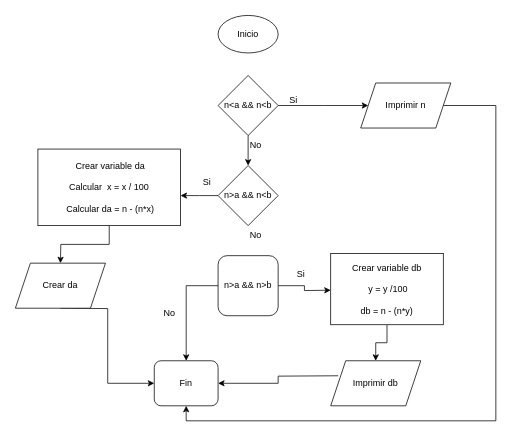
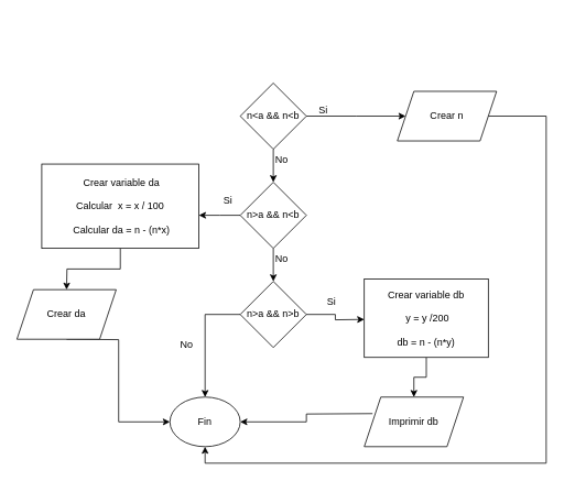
  <mxCell id="0" />
  <mxCell id="1" parent="0" />
- <mxCell id="2" value="Inicio" style="ellipse;whiteSpace=wrap;html=1;" parent="1" vertex="1"><mxGeometry x="290" width="80" height="50" as="geometry" y="20" /></mxCell>
  <mxCell id="3" style="edgeStyle=orthogonalEdgeStyle;rounded=0;orthogonalLoop=1;jettySize=auto;html=1;exitX=1;exitY=0.5;exitDx=0;exitDy=0;" parent="1" source="5" edge="1"><mxGeometry relative="1" as="geometry"><mxPoint x="490" y="140" as="targetPoint" /></mxGeometry></mxCell>
  <mxCell id="4" style="edgeStyle=orthogonalEdgeStyle;rounded=0;orthogonalLoop=1;jettySize=auto;html=1;exitX=0.5;exitY=1;exitDx=0;exitDy=0;entryX=0.5;entryY=0;entryDx=0;entryDy=0;" parent="1" source="5" target="9" edge="1"><mxGeometry relative="1" as="geometry" /></mxCell>
  <mxCell id="5" value="n&amp;lt;a &amp;amp;&amp;amp; n&amp;lt;b" style="rhombus;whiteSpace=wrap;html=1;" parent="1" vertex="1"><mxGeometry x="290" y="100" width="80" height="80" as="geometry" /></mxCell>
  <mxCell id="6" value="Si" style="text;html=1;align=center;verticalAlign=middle;resizable=0;points=[];autosize=1;strokeColor=none;fillColor=none;" parent="1" vertex="1"><mxGeometry x="375" y="118" width="30" height="30" as="geometry" /></mxCell>
  <mxCell id="7" style="edgeStyle=orthogonalEdgeStyle;rounded=0;orthogonalLoop=1;jettySize=auto;html=1;exitX=0;exitY=0.5;exitDx=0;exitDy=0;" parent="1" source="9" edge="1"><mxGeometry relative="1" as="geometry"><mxPoint x="240" y="260" as="targetPoint" /></mxGeometry></mxCell>
+ <mxCell id="8" style="edgeStyle=orthogonalEdgeStyle;rounded=0;orthogonalLoop=1;jettySize=auto;html=1;exitX=0.5;exitY=1;exitDx=0;exitDy=0;" parent="1" source="9" target="14" edge="1"><mxGeometry relative="1" as="geometry" /></mxCell>
  <mxCell id="9" value="n&amp;gt;a &amp;amp;&amp;amp; n&amp;lt;b" style="rhombus;whiteSpace=wrap;html=1;" parent="1" vertex="1"><mxGeometry x="290" y="220" width="80" height="80" as="geometry" /></mxCell>
  <mxCell id="10" style="edgeStyle=orthogonalEdgeStyle;rounded=0;orthogonalLoop=1;jettySize=auto;html=1;exitX=0.5;exitY=1;exitDx=0;exitDy=0;entryX=0;entryY=0.5;entryDx=0;entryDy=0;" parent="1" target="18" edge="1"><mxGeometry relative="1" as="geometry"><mxPoint x="80" y="410" as="sourcePoint" /></mxGeometry></mxCell>
  <mxCell id="11" value="Si" style="text;html=1;align=center;verticalAlign=middle;resizable=0;points=[];autosize=1;strokeColor=none;fillColor=none;" parent="1" vertex="1"><mxGeometry x="260" y="228" width="30" height="30" as="geometry" /></mxCell>
  <mxCell id="12" style="edgeStyle=orthogonalEdgeStyle;rounded=0;orthogonalLoop=1;jettySize=auto;html=1;exitX=1;exitY=0.5;exitDx=0;exitDy=0;" parent="1" source="14" edge="1"><mxGeometry relative="1" as="geometry"><mxPoint x="440" y="386" as="targetPoint" /></mxGeometry></mxCell>
  <mxCell id="13" style="edgeStyle=orthogonalEdgeStyle;rounded=0;orthogonalLoop=1;jettySize=auto;html=1;exitX=0;exitY=0.5;exitDx=0;exitDy=0;entryX=0.5;entryY=0;entryDx=0;entryDy=0;" parent="1" source="14" target="18" edge="1"><mxGeometry relative="1" as="geometry" /></mxCell>
- <mxCell id="14" value="n&amp;gt;a &amp;amp;&amp;amp; n&amp;gt;b" style="whiteSpace=wrap;html=1;rounded=1;" parent="1" vertex="1"><mxGeometry x="290" y="340" width="80" height="80" as="geometry" /></mxCell>
+ <mxCell id="14" value="n&amp;gt;a &amp;amp;&amp;amp; n&amp;gt;b" style="rhombus;whiteSpace=wrap;html=1;" parent="1" vertex="1"><mxGeometry x="290" y="340" width="80" height="80" as="geometry" /></mxCell>
  <mxCell id="15" value="No" style="text;html=1;align=center;verticalAlign=middle;resizable=0;points=[];autosize=1;strokeColor=none;fillColor=none;" parent="1" vertex="1"><mxGeometry x="320" y="178" width="40" height="30" as="geometry" /></mxCell>
  <mxCell id="16" value="No" style="text;html=1;align=center;verticalAlign=middle;resizable=0;points=[];autosize=1;strokeColor=none;fillColor=none;" parent="1" vertex="1"><mxGeometry x="320" y="298" width="40" height="30" as="geometry" /></mxCell>
  <mxCell id="17" style="edgeStyle=orthogonalEdgeStyle;rounded=0;orthogonalLoop=1;jettySize=auto;html=1;exitX=0;exitY=0.5;exitDx=0;exitDy=0;entryX=1;entryY=0.5;entryDx=0;entryDy=0;" parent="1" target="18" edge="1"><mxGeometry relative="1" as="geometry"><mxPoint x="450" y="500" as="sourcePoint" /></mxGeometry></mxCell>
- <mxCell id="18" value="Fin" style="whiteSpace=wrap;html=1;rounded=1;" parent="1" vertex="1"><mxGeometry x="205" y="480" width="85" height="60" as="geometry" /></mxCell>
+ <mxCell id="18" value="Fin" style="ellipse;whiteSpace=wrap;html=1;" parent="1" vertex="1"><mxGeometry x="205" y="480" width="85" height="60" as="geometry" /></mxCell>
  <mxCell id="19" value="No" style="text;html=1;align=center;verticalAlign=middle;resizable=0;points=[];autosize=1;strokeColor=none;fillColor=none;" parent="1" vertex="1"><mxGeometry x="205" y="402" width="40" height="30" as="geometry" /></mxCell>
  <mxCell id="20" value="Si" style="text;html=1;align=center;verticalAlign=middle;resizable=0;points=[];autosize=1;strokeColor=none;fillColor=none;" parent="1" vertex="1"><mxGeometry x="385" y="350" width="30" height="30" as="geometry" /></mxCell>
  <mxCell id="21" style="edgeStyle=orthogonalEdgeStyle;rounded=0;orthogonalLoop=1;jettySize=auto;html=1;exitX=1;exitY=0.5;exitDx=0;exitDy=0;entryX=0.5;entryY=1;entryDx=0;entryDy=0;" edge="1" parent="1" source="22" target="18"><mxGeometry relative="1" as="geometry"><Array as="points"><mxPoint x="660" y="140" /><mxPoint x="660" y="560" /><mxPoint x="248" y="560" /></Array></mxGeometry></mxCell>
- <mxCell id="22" value="Imprimir n" style="shape=parallelogram;perimeter=parallelogramPerimeter;whiteSpace=wrap;html=1;fixedSize=1;" vertex="1" parent="1"><mxGeometry x="480" y="110" width="120" height="60" as="geometry" /></mxCell>
+ <mxCell id="22" value="Crear n" style="shape=parallelogram;perimeter=parallelogramPerimeter;whiteSpace=wrap;html=1;fixedSize=1;" vertex="1" parent="1"><mxGeometry x="480" y="110" width="120" height="60" as="geometry" /></mxCell>
  <mxCell id="23" style="edgeStyle=orthogonalEdgeStyle;rounded=0;orthogonalLoop=1;jettySize=auto;html=1;exitX=0.5;exitY=1;exitDx=0;exitDy=0;entryX=0.5;entryY=0;entryDx=0;entryDy=0;" edge="1" parent="1" source="24"><mxGeometry relative="1" as="geometry"><mxPoint x="80" y="350" as="targetPoint" /></mxGeometry></mxCell>
  <mxCell id="24" value="&lt;div&gt;&amp;nbsp;Crear variable da&lt;/div&gt;&lt;div&gt;&lt;span style=&quot;background-color: initial;&quot;&gt;&lt;br&gt;&lt;/span&gt;&lt;/div&gt;&lt;div&gt;&lt;span style=&quot;background-color: initial;&quot;&gt;Calcular&amp;nbsp; x = x / 100&lt;/span&gt;&lt;br&gt;&lt;/div&gt;&lt;div&gt;&lt;br&gt;&lt;/div&gt;&lt;div&gt;&amp;nbsp;Calcular da = n - (n*x)&lt;/div&gt;" style="rounded=0;whiteSpace=wrap;html=1;" vertex="1" parent="1"><mxGeometry x="50" y="198" width="190" height="102" as="geometry" /></mxCell>
  <mxCell id="25" value="Crear da" style="shape=parallelogram;perimeter=parallelogramPerimeter;whiteSpace=wrap;html=1;fixedSize=1;" vertex="1" parent="1"><mxGeometry x="20" y="350" width="120" height="60" as="geometry" /></mxCell>
  <mxCell id="26" value="" style="edgeStyle=orthogonalEdgeStyle;rounded=0;orthogonalLoop=1;jettySize=auto;html=1;" edge="1" parent="1" source="27" target="28"><mxGeometry relative="1" as="geometry" /></mxCell>
- <mxCell id="27" value="&lt;div&gt;Crear variable db&lt;/div&gt;&lt;div&gt;&lt;br&gt;&lt;/div&gt;&lt;div&gt;&amp;nbsp;y = y /100&lt;/div&gt;&lt;div&gt;&lt;br&gt;&lt;/div&gt;&lt;div&gt;db = n - (n*y)&lt;/div&gt;" style="rounded=0;whiteSpace=wrap;html=1;" vertex="1" parent="1"><mxGeometry x="440" y="337" width="150" height="95" as="geometry" /></mxCell>
+ <mxCell id="27" value="&lt;div&gt;Crear variable db&lt;/div&gt;&lt;div&gt;&lt;br&gt;&lt;/div&gt;&lt;div&gt;&amp;nbsp;y = y /200&lt;/div&gt;&lt;div&gt;&lt;br&gt;&lt;/div&gt;&lt;div&gt;db = n - (n*y)&lt;/div&gt;" style="rounded=0;whiteSpace=wrap;html=1;" vertex="1" parent="1"><mxGeometry x="440" y="337" width="150" height="95" as="geometry" /></mxCell>
  <mxCell id="28" value="Imprimir db" style="shape=parallelogram;perimeter=parallelogramPerimeter;whiteSpace=wrap;html=1;fixedSize=1;" vertex="1" parent="1"><mxGeometry x="440" y="480" width="120" height="60" as="geometry" /></mxCell>
